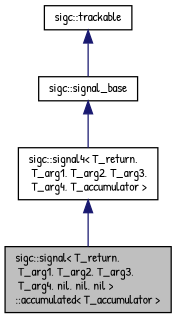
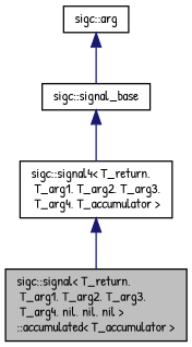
  digraph {
    fontname="Patrick Hand"
    node [color=black fillcolor=white fontname="Patrick Hand" fontsize=10 shape=record style=filled]
    edge [color=midnightblue dir=back fontname="Patrick Hand" fontsize=10 labelfontname=Sans labelfontsize=10 style=solid]
    n1 [fillcolor=grey75 fontcolor=black height=0.2 label="sigc::signal\< T_return,\l T_arg1, T_arg2, T_arg3,\l T_arg4, nil, nil, nil \>\l::accumulated\< T_accumulator \>" width=0.4]
    n2 [height=0.2 label="sigc::signal4\< T_return,\l T_arg1, T_arg2, T_arg3,\l T_arg4, T_accumulator \>" width=0.4]
    n3 [height=0.2 label="sigc::signal_base" width=0.4]
-   n4 [height=0.2 label="sigc::trackable" width=0.4]
+   n4 [height=0.2 label="sigc::arg" width=0.4]
    n2 -> n1
    n3 -> n2
    n4 -> n3
  }
